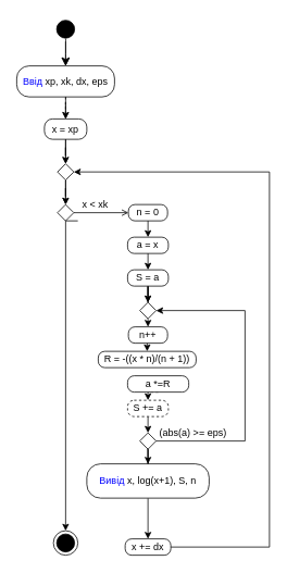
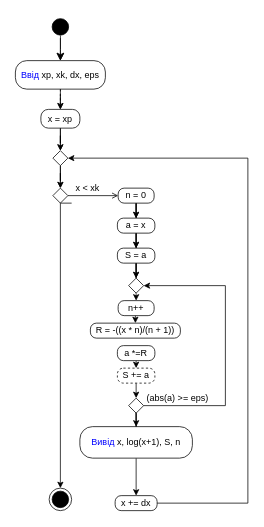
  <mxCell id="0" />
  <mxCell id="1" parent="0" />
  <mxCell id="2" value="" style="ellipse;html=1;shape=startState;fillColor=#000000;strokeColor=#000000;" vertex="1" parent="1"><mxGeometry x="65" y="20" width="30" height="30" as="geometry" /></mxCell>
  <mxCell id="3" value="" style="edgeStyle=orthogonalEdgeStyle;html=1;verticalAlign=bottom;endArrow=open;endSize=8;strokeColor=#000000;rounded=0;" edge="1" parent="1" source="2"><mxGeometry relative="1" as="geometry"><mxPoint x="80" y="80" as="targetPoint" /></mxGeometry></mxCell>
  <mxCell id="4" style="edgeStyle=orthogonalEdgeStyle;rounded=0;orthogonalLoop=1;jettySize=auto;html=1;entryX=0.5;entryY=0;entryDx=0;entryDy=0;endArrow=open;endFill=0;strokeColor=#000000;dashed=1;" edge="1" parent="1" source="5" target="11"><mxGeometry relative="1" as="geometry" /></mxCell>
  <mxCell id="5" value="&lt;font color=&quot;#0000ff&quot;&gt;Ввід &lt;/font&gt;xp, xk, dx, eps" style="rounded=1;whiteSpace=wrap;html=1;arcSize=40;" vertex="1" parent="1"><mxGeometry x="20" y="80" width="120" height="38" as="geometry" /></mxCell>
  <mxCell id="6" style="edgeStyle=orthogonalEdgeStyle;rounded=0;orthogonalLoop=1;jettySize=auto;html=1;entryX=0.5;entryY=0;entryDx=0;entryDy=0;strokeColor=#000000;endArrow=open;endFill=0;" edge="1" parent="1" source="7" target="9"><mxGeometry relative="1" as="geometry" /></mxCell>
  <mxCell id="7" value="" style="rhombus;whiteSpace=wrap;html=1;strokeColor=#000000;" vertex="1" parent="1"><mxGeometry x="70" y="200" width="20" height="20" as="geometry" /></mxCell>
  <mxCell id="8" style="edgeStyle=orthogonalEdgeStyle;rounded=0;orthogonalLoop=1;jettySize=auto;html=1;entryX=0;entryY=0.5;entryDx=0;entryDy=0;endArrow=open;endFill=0;strokeColor=#000000;" edge="1" parent="1" source="9" target="13"><mxGeometry relative="1" as="geometry" /></mxCell>
  <mxCell id="9" value="" style="rhombus;whiteSpace=wrap;html=1;strokeColor=#000000;" vertex="1" parent="1"><mxGeometry x="70" y="250" width="20" height="20" as="geometry" /></mxCell>
  <mxCell id="10" style="edgeStyle=orthogonalEdgeStyle;rounded=0;orthogonalLoop=1;jettySize=auto;html=1;entryX=0.5;entryY=0;entryDx=0;entryDy=0;endArrow=open;endFill=0;strokeColor=#000000;" edge="1" parent="1" source="11" target="7"><mxGeometry relative="1" as="geometry" /></mxCell>
  <mxCell id="11" value="x = xp" style="rounded=1;whiteSpace=wrap;html=1;arcSize=40;" vertex="1" parent="1"><mxGeometry x="54" y="145" width="52" height="25" as="geometry" /></mxCell>
+ <mxCell id="12" style="edgeStyle=orthogonalEdgeStyle;rounded=0;orthogonalLoop=1;jettySize=auto;html=1;entryX=0.5;entryY=0;entryDx=0;entryDy=0;endArrow=open;endFill=0;strokeColor=#000000;" edge="1" parent="1" source="13" target="15"><mxGeometry relative="1" as="geometry" /></mxCell>
  <mxCell id="13" value="n = 0" style="rounded=1;whiteSpace=wrap;html=1;arcSize=40;" vertex="1" parent="1"><mxGeometry x="157" y="250" width="48" height="20" as="geometry" /></mxCell>
+ <mxCell id="14" style="edgeStyle=orthogonalEdgeStyle;rounded=0;orthogonalLoop=1;jettySize=auto;html=1;entryX=0.5;entryY=0;entryDx=0;entryDy=0;endArrow=open;endFill=0;strokeColor=#000000;" edge="1" parent="1" source="15" target="18"><mxGeometry relative="1" as="geometry" /></mxCell>
  <mxCell id="15" value="a = x" style="rounded=1;whiteSpace=wrap;html=1;arcSize=40;" vertex="1" parent="1"><mxGeometry x="156" y="290" width="50" height="20" as="geometry" /></mxCell>
  <mxCell id="16" value="x &lt; xk" style="text;html=1;align=center;verticalAlign=middle;resizable=0;points=[];autosize=1;strokeColor=none;fillColor=none;" vertex="1" parent="1"><mxGeometry x="91" y="240" width="50" height="20" as="geometry" /></mxCell>
  <mxCell id="17" style="edgeStyle=orthogonalEdgeStyle;rounded=0;orthogonalLoop=1;jettySize=auto;html=1;entryX=0.5;entryY=0;entryDx=0;entryDy=0;endArrow=open;endFill=0;strokeColor=#000000;" edge="1" parent="1" source="18" target="20"><mxGeometry relative="1" as="geometry" /></mxCell>
  <mxCell id="18" value="S = a" style="rounded=1;whiteSpace=wrap;html=1;arcSize=40;" vertex="1" parent="1"><mxGeometry x="156" y="330" width="50" height="20" as="geometry" /></mxCell>
  <mxCell id="19" style="edgeStyle=orthogonalEdgeStyle;rounded=0;orthogonalLoop=1;jettySize=auto;html=1;exitX=0.5;exitY=1;exitDx=0;exitDy=0;entryX=0.5;entryY=0;entryDx=0;entryDy=0;endArrow=classic;endFill=1;" edge="1" parent="1" source="20" target="22"><mxGeometry relative="1" as="geometry" /></mxCell>
  <mxCell id="20" value="" style="rhombus;whiteSpace=wrap;html=1;strokeColor=#000000;" vertex="1" parent="1"><mxGeometry x="171" y="370" width="20" height="20" as="geometry" /></mxCell>
  <mxCell id="21" style="edgeStyle=orthogonalEdgeStyle;rounded=0;orthogonalLoop=1;jettySize=auto;html=1;exitX=0.5;exitY=1;exitDx=0;exitDy=0;entryX=0.5;entryY=0;entryDx=0;entryDy=0;endArrow=classic;endFill=1;" edge="1" parent="1" source="22" target="23"><mxGeometry relative="1" as="geometry" /></mxCell>
  <mxCell id="22" value="n++" style="rounded=1;whiteSpace=wrap;html=1;arcSize=40;" vertex="1" parent="1"><mxGeometry x="157" y="400" width="48" height="20" as="geometry" /></mxCell>
  <mxCell id="23" value="R = -((x * n)/(n + 1))" style="rounded=1;whiteSpace=wrap;html=1;arcSize=40;" vertex="1" parent="1"><mxGeometry x="120" y="430" width="120" height="20" as="geometry" /></mxCell>
  <mxCell id="24" style="edgeStyle=orthogonalEdgeStyle;rounded=0;orthogonalLoop=1;jettySize=auto;html=1;exitX=0.5;exitY=1;exitDx=0;exitDy=0;entryX=0.5;entryY=0;entryDx=0;entryDy=0;endArrow=classic;endFill=1;" edge="1" parent="1" source="25" target="27"><mxGeometry relative="1" as="geometry" /></mxCell>
  <mxCell id="25" value="S += a" style="rounded=1;whiteSpace=wrap;html=1;arcSize=40;dashed=1;" vertex="1" parent="1"><mxGeometry x="156" y="490" width="50" height="20" as="geometry" /></mxCell>
  <mxCell id="26" style="edgeStyle=orthogonalEdgeStyle;rounded=0;orthogonalLoop=1;jettySize=auto;html=1;entryX=0.5;entryY=0;entryDx=0;entryDy=0;endArrow=classic;endFill=1;strokeColor=#000000;" edge="1" parent="1" source="27" target="30"><mxGeometry relative="1" as="geometry" /></mxCell>
  <mxCell id="27" value="" style="rhombus;whiteSpace=wrap;html=1;strokeColor=#000000;" vertex="1" parent="1"><mxGeometry x="171" y="530" width="20" height="20" as="geometry" /></mxCell>
  <mxCell id="28" value="(abs(a) &gt;= eps)" style="text;html=1;align=center;verticalAlign=middle;resizable=0;points=[];autosize=1;strokeColor=none;fillColor=none;" vertex="1" parent="1"><mxGeometry x="186" y="520" width="100" height="20" as="geometry" /></mxCell>
  <mxCell id="29" value="" style="edgeStyle=orthogonalEdgeStyle;rounded=0;orthogonalLoop=1;jettySize=auto;html=1;" edge="1" parent="1" source="30" target="44"><mxGeometry relative="1" as="geometry" /></mxCell>
  <mxCell id="30" value="&lt;font color=&quot;#0000ff&quot;&gt;Вивід &lt;/font&gt;x, log(x+1), S, n" style="rounded=1;whiteSpace=wrap;html=1;arcSize=40;" vertex="1" parent="1"><mxGeometry x="106" y="568" width="150" height="42" as="geometry" /></mxCell>
  <mxCell id="31" value="" style="ellipse;html=1;shape=endState;fillColor=#000000;strokeColor=#000000;" vertex="1" parent="1"><mxGeometry x="65" y="650" width="30" height="30" as="geometry" /></mxCell>
  <mxCell id="32" style="edgeStyle=orthogonalEdgeStyle;rounded=0;orthogonalLoop=1;jettySize=auto;html=1;entryX=0.5;entryY=0;entryDx=0;entryDy=0;endArrow=classic;endFill=1;strokeColor=#000000;" edge="1" parent="1"><mxGeometry relative="1" as="geometry"><mxPoint x="80" y="118" as="sourcePoint" /><mxPoint x="80" y="145" as="targetPoint" /></mxGeometry></mxCell>
  <mxCell id="33" style="edgeStyle=orthogonalEdgeStyle;rounded=0;orthogonalLoop=1;jettySize=auto;html=1;entryX=1;entryY=0.5;entryDx=0;entryDy=0;endArrow=classic;endFill=1;strokeColor=#000000;exitX=1;exitY=0.5;exitDx=0;exitDy=0;" edge="1" parent="1" source="44"><mxGeometry relative="1" as="geometry"><Array as="points"><mxPoint x="330" y="670" /><mxPoint x="330" y="210" /></Array><mxPoint x="250" y="670" as="sourcePoint" /><mxPoint x="90" y="210" as="targetPoint" /></mxGeometry></mxCell>
  <mxCell id="34" style="edgeStyle=orthogonalEdgeStyle;rounded=0;orthogonalLoop=1;jettySize=auto;html=1;entryX=1;entryY=0.5;entryDx=0;entryDy=0;endArrow=classic;endFill=1;strokeColor=#000000;" edge="1" parent="1"><mxGeometry relative="1" as="geometry"><Array as="points"><mxPoint x="300" y="540" /><mxPoint x="300" y="380" /></Array><mxPoint x="191" y="540" as="sourcePoint" /><mxPoint x="191" y="380" as="targetPoint" /></mxGeometry></mxCell>
  <mxCell id="35" value="" style="edgeStyle=orthogonalEdgeStyle;html=1;verticalAlign=bottom;endArrow=classic;endSize=8;strokeColor=#000000;rounded=0;endFill=1;exitX=0.504;exitY=0.889;exitDx=0;exitDy=0;exitPerimeter=0;" edge="1" parent="1" source="2"><mxGeometry relative="1" as="geometry"><mxPoint x="80" y="80" as="targetPoint" /><mxPoint x="80" y="50" as="sourcePoint" /></mxGeometry></mxCell>
  <mxCell id="36" style="edgeStyle=orthogonalEdgeStyle;rounded=0;orthogonalLoop=1;jettySize=auto;html=1;entryX=0.5;entryY=0;entryDx=0;entryDy=0;endArrow=classic;endFill=1;strokeColor=#000000;" edge="1" parent="1"><mxGeometry relative="1" as="geometry"><mxPoint x="80" y="170" as="sourcePoint" /><mxPoint x="80" y="200" as="targetPoint" /></mxGeometry></mxCell>
  <mxCell id="37" style="edgeStyle=orthogonalEdgeStyle;rounded=0;orthogonalLoop=1;jettySize=auto;html=1;entryX=0.5;entryY=0;entryDx=0;entryDy=0;strokeColor=#000000;endArrow=classic;endFill=1;" edge="1" parent="1"><mxGeometry relative="1" as="geometry"><mxPoint x="80" y="220" as="sourcePoint" /><mxPoint x="80" y="250" as="targetPoint" /></mxGeometry></mxCell>
  <mxCell id="38" style="edgeStyle=orthogonalEdgeStyle;rounded=0;orthogonalLoop=1;jettySize=auto;html=1;entryX=0.5;entryY=0;entryDx=0;entryDy=0;endArrow=classic;endFill=1;strokeColor=#000000;" edge="1" parent="1" target="31"><mxGeometry relative="1" as="geometry"><mxPoint x="95" y="270" as="sourcePoint" /><mxPoint x="95" y="574" as="targetPoint" /><Array as="points"><mxPoint x="80" y="270" /></Array></mxGeometry></mxCell>
  <mxCell id="39" style="edgeStyle=orthogonalEdgeStyle;rounded=0;orthogonalLoop=1;jettySize=auto;html=1;entryX=0.5;entryY=0;entryDx=0;entryDy=0;endArrow=classic;endFill=1;strokeColor=#000000;" edge="1" parent="1"><mxGeometry relative="1" as="geometry"><mxPoint x="181" y="310" as="sourcePoint" /><mxPoint x="181" y="330" as="targetPoint" /></mxGeometry></mxCell>
  <mxCell id="40" style="edgeStyle=orthogonalEdgeStyle;rounded=0;orthogonalLoop=1;jettySize=auto;html=1;entryX=0.5;entryY=0;entryDx=0;entryDy=0;endArrow=classic;endFill=1;strokeColor=#000000;" edge="1" parent="1"><mxGeometry relative="1" as="geometry"><mxPoint x="181" y="270" as="sourcePoint" /><mxPoint x="181" y="290" as="targetPoint" /></mxGeometry></mxCell>
  <mxCell id="41" style="edgeStyle=orthogonalEdgeStyle;rounded=0;orthogonalLoop=1;jettySize=auto;html=1;entryX=0.5;entryY=0;entryDx=0;entryDy=0;endArrow=classic;endFill=1;strokeColor=#000000;" edge="1" parent="1"><mxGeometry relative="1" as="geometry"><mxPoint x="181" y="350" as="sourcePoint" /><mxPoint x="181" y="370" as="targetPoint" /></mxGeometry></mxCell>
  <mxCell id="42" style="edgeStyle=orthogonalEdgeStyle;rounded=0;orthogonalLoop=1;jettySize=auto;html=1;exitX=0.5;exitY=1;exitDx=0;exitDy=0;entryX=0.5;entryY=0;entryDx=0;entryDy=0;endArrow=classic;endFill=1;dashed=1;" edge="1" parent="1" source="43" target="25"><mxGeometry relative="1" as="geometry" /></mxCell>
- <mxCell id="43" value="a *=R" style="rounded=1;whiteSpace=wrap;html=1;arcSize=40;" vertex="1" parent="1"><mxGeometry x="156" y="460" width="75" height="20" as="geometry" /></mxCell>
+ <mxCell id="43" value="a *=R" style="rounded=1;whiteSpace=wrap;html=1;arcSize=40;" vertex="1" parent="1"><mxGeometry x="156" y="460" width="50" height="20" as="geometry" /></mxCell>
  <mxCell id="44" value="x += dx" style="rounded=1;whiteSpace=wrap;html=1;arcSize=40;" vertex="1" parent="1"><mxGeometry x="153" y="660" width="56" height="20" as="geometry" /></mxCell>
